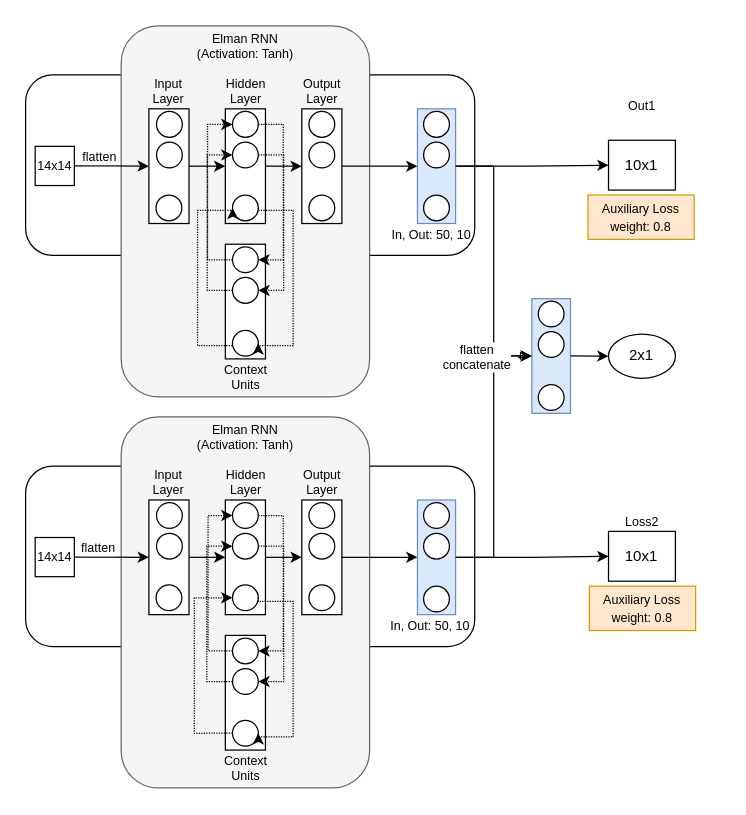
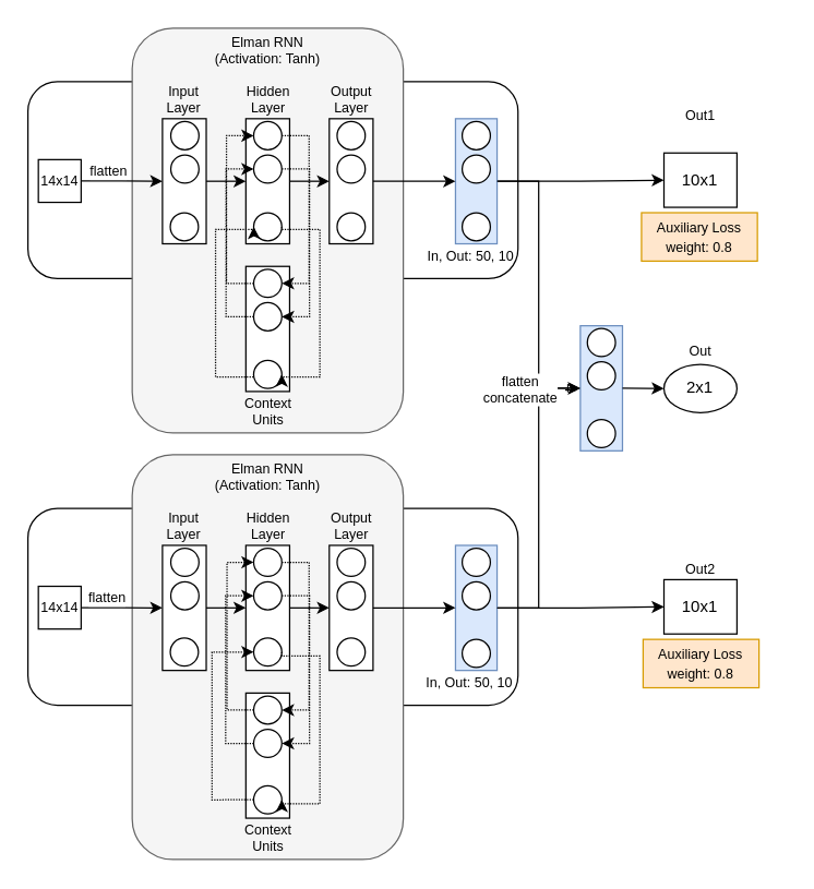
  <mxCell id="0" />
  <mxCell id="1" parent="0" />
  <mxCell id="2" value="" style="group;fontSize=12;" parent="1" vertex="1" connectable="0"><mxGeometry x="20" y="20" width="555" height="610" as="geometry" /></mxCell>
  <mxCell id="3" value="" style="rounded=1;whiteSpace=wrap;html=1;" parent="2" vertex="1"><mxGeometry y="39.329" width="359.412" height="144.474" as="geometry" /></mxCell>
  <mxCell id="4" value="" style="rounded=1;whiteSpace=wrap;html=1;fillColor=#f5f5f5;strokeColor=#666666;fontColor=#333333;" parent="2" vertex="1"><mxGeometry x="76.471" width="198.824" height="296.974" as="geometry" /></mxCell>
  <mxCell id="5" value="" style="rounded=0;whiteSpace=wrap;html=1;rotation=90;" parent="2" vertex="1"><mxGeometry x="130" y="96.316" width="91.765" height="32.105" as="geometry" /></mxCell>
  <mxCell id="6" style="edgeStyle=orthogonalEdgeStyle;rounded=0;orthogonalLoop=1;jettySize=auto;html=1;exitX=0.5;exitY=0;exitDx=0;exitDy=0;entryX=0.5;entryY=1;entryDx=0;entryDy=0;" parent="2" source="7" target="5" edge="1"><mxGeometry relative="1" as="geometry" /></mxCell>
  <mxCell id="7" value="" style="rounded=0;whiteSpace=wrap;html=1;rotation=90;" parent="2" vertex="1"><mxGeometry x="68.824" y="96.316" width="91.765" height="32.105" as="geometry" /></mxCell>
  <mxCell id="8" value="" style="rounded=0;whiteSpace=wrap;html=1;rotation=90;" parent="2" vertex="1"><mxGeometry x="191.176" y="96.316" width="91.765" height="32.105" as="geometry" /></mxCell>
  <mxCell id="9" style="edgeStyle=orthogonalEdgeStyle;rounded=0;orthogonalLoop=1;jettySize=auto;html=1;exitX=0.5;exitY=0;exitDx=0;exitDy=0;entryX=0.5;entryY=1;entryDx=0;entryDy=0;" parent="2" source="5" target="8" edge="1"><mxGeometry relative="1" as="geometry" /></mxCell>
  <mxCell id="10" value="" style="rounded=0;whiteSpace=wrap;html=1;rotation=90;" parent="2" vertex="1"><mxGeometry x="130" y="204.671" width="91.765" height="32.105" as="geometry" /></mxCell>
  <mxCell id="11" value="" style="ellipse;whiteSpace=wrap;html=1;aspect=fixed;" parent="2" vertex="1"><mxGeometry x="104.765" y="68.618" width="20.647" height="20.647" as="geometry" /></mxCell>
  <mxCell id="12" value="" style="ellipse;whiteSpace=wrap;html=1;aspect=fixed;" parent="2" vertex="1"><mxGeometry x="104.765" y="93.105" width="20.647" height="20.647" as="geometry" /></mxCell>
  <mxCell id="13" value="" style="ellipse;whiteSpace=wrap;html=1;aspect=fixed;" parent="2" vertex="1"><mxGeometry x="104.382" y="135.447" width="20.647" height="20.647" as="geometry" /></mxCell>
  <mxCell id="14" value="" style="ellipse;whiteSpace=wrap;html=1;aspect=fixed;" parent="2" vertex="1"><mxGeometry x="165.559" y="68.618" width="20.647" height="20.647" as="geometry" /></mxCell>
  <mxCell id="15" value="" style="ellipse;whiteSpace=wrap;html=1;aspect=fixed;" parent="2" vertex="1"><mxGeometry x="165.559" y="93.105" width="20.647" height="20.647" as="geometry" /></mxCell>
  <mxCell id="16" value="" style="ellipse;whiteSpace=wrap;html=1;aspect=fixed;" parent="2" vertex="1"><mxGeometry x="165.559" y="135.447" width="20.647" height="20.647" as="geometry" /></mxCell>
  <mxCell id="17" style="edgeStyle=orthogonalEdgeStyle;rounded=0;orthogonalLoop=1;jettySize=auto;html=1;exitX=0;exitY=0.5;exitDx=0;exitDy=0;entryX=0;entryY=0.5;entryDx=0;entryDy=0;dashed=1;dashPattern=1 1;" parent="2" source="18" target="14" edge="1"><mxGeometry relative="1" as="geometry" /></mxCell>
  <mxCell id="18" value="" style="ellipse;whiteSpace=wrap;html=1;aspect=fixed;" parent="2" vertex="1"><mxGeometry x="165.559" y="176.974" width="20.647" height="20.647" as="geometry" /></mxCell>
  <mxCell id="19" style="edgeStyle=orthogonalEdgeStyle;rounded=0;orthogonalLoop=1;jettySize=auto;html=1;exitX=1;exitY=0.5;exitDx=0;exitDy=0;entryX=1;entryY=0.5;entryDx=0;entryDy=0;dashed=1;dashPattern=1 1;" parent="2" source="14" target="18" edge="1"><mxGeometry relative="1" as="geometry" /></mxCell>
  <mxCell id="20" style="edgeStyle=orthogonalEdgeStyle;rounded=0;orthogonalLoop=1;jettySize=auto;html=1;exitX=0;exitY=0.5;exitDx=0;exitDy=0;entryX=0;entryY=0.5;entryDx=0;entryDy=0;dashed=1;dashPattern=1 1;" parent="2" source="21" target="15" edge="1"><mxGeometry relative="1" as="geometry"><Array as="points"><mxPoint x="145.294" y="212.697" /><mxPoint x="145.294" y="104.342" /></Array></mxGeometry></mxCell>
  <mxCell id="21" value="" style="ellipse;whiteSpace=wrap;html=1;aspect=fixed;" parent="2" vertex="1"><mxGeometry x="165.559" y="201.461" width="20.647" height="20.647" as="geometry" /></mxCell>
  <mxCell id="22" style="edgeStyle=orthogonalEdgeStyle;rounded=0;orthogonalLoop=1;jettySize=auto;html=1;exitX=1;exitY=0.5;exitDx=0;exitDy=0;entryX=1;entryY=0.5;entryDx=0;entryDy=0;dashed=1;dashPattern=1 1;" parent="2" source="15" target="21" edge="1"><mxGeometry relative="1" as="geometry"><Array as="points"><mxPoint x="206.471" y="104.342" /><mxPoint x="206.471" y="212.697" /></Array></mxGeometry></mxCell>
  <mxCell id="23" style="edgeStyle=orthogonalEdgeStyle;rounded=0;orthogonalLoop=1;jettySize=auto;html=1;exitX=0;exitY=0.5;exitDx=0;exitDy=0;entryX=0;entryY=0.5;entryDx=0;entryDy=0;dashed=1;dashPattern=1 1;" parent="2" source="24" target="16" edge="1"><mxGeometry relative="1" as="geometry"><Array as="points"><mxPoint x="137.647" y="256.039" /><mxPoint x="137.647" y="147.684" /></Array></mxGeometry></mxCell>
  <mxCell id="24" value="" style="ellipse;whiteSpace=wrap;html=1;aspect=fixed;" parent="2" vertex="1"><mxGeometry x="165.559" y="243.803" width="20.647" height="20.647" as="geometry" /></mxCell>
  <mxCell id="25" style="edgeStyle=orthogonalEdgeStyle;rounded=0;orthogonalLoop=1;jettySize=auto;html=1;exitX=1;exitY=0.5;exitDx=0;exitDy=0;entryX=1;entryY=0.5;entryDx=0;entryDy=0;dashed=1;dashPattern=1 1;" parent="2" source="16" target="24" edge="1"><mxGeometry relative="1" as="geometry"><Array as="points"><mxPoint x="214.118" y="147.684" /><mxPoint x="214.118" y="256.039" /></Array></mxGeometry></mxCell>
  <mxCell id="26" value="" style="ellipse;whiteSpace=wrap;html=1;aspect=fixed;" parent="2" vertex="1"><mxGeometry x="226.735" y="68.618" width="20.647" height="20.647" as="geometry" /></mxCell>
  <mxCell id="27" value="" style="ellipse;whiteSpace=wrap;html=1;aspect=fixed;" parent="2" vertex="1"><mxGeometry x="226.735" y="93.105" width="20.647" height="20.647" as="geometry" /></mxCell>
  <mxCell id="28" value="" style="ellipse;whiteSpace=wrap;html=1;aspect=fixed;" parent="2" vertex="1"><mxGeometry x="226.735" y="135.447" width="20.647" height="20.647" as="geometry" /></mxCell>
  <mxCell id="29" value="Context&lt;br style=&quot;font-size: 10px;&quot;&gt;Units" style="text;html=1;strokeColor=none;fillColor=none;align=center;verticalAlign=middle;whiteSpace=wrap;rounded=0;fontSize=10;" parent="2" vertex="1"><mxGeometry x="160.588" y="272.895" width="30.588" height="16.053" as="geometry" /></mxCell>
  <mxCell id="30" value="Hidden&lt;br style=&quot;font-size: 10px;&quot;&gt;Layer" style="text;html=1;strokeColor=none;fillColor=none;align=center;verticalAlign=middle;whiteSpace=wrap;rounded=0;fontSize=10;" parent="2" vertex="1"><mxGeometry x="160.588" y="44.145" width="30.588" height="16.053" as="geometry" /></mxCell>
  <mxCell id="31" value="Input&lt;br style=&quot;font-size: 10px;&quot;&gt;Layer" style="text;html=1;strokeColor=none;fillColor=none;align=center;verticalAlign=middle;whiteSpace=wrap;rounded=0;fontSize=10;" parent="2" vertex="1"><mxGeometry x="99.412" y="44.145" width="30.588" height="16.053" as="geometry" /></mxCell>
  <mxCell id="32" value="Output&lt;br style=&quot;font-size: 10px;&quot;&gt;Layer" style="text;html=1;strokeColor=none;fillColor=none;align=center;verticalAlign=middle;whiteSpace=wrap;rounded=0;fontSize=10;" parent="2" vertex="1"><mxGeometry x="221.765" y="44.145" width="30.588" height="16.053" as="geometry" /></mxCell>
  <mxCell id="33" value="Elman RNN (Activation: Tanh)" style="text;html=1;strokeColor=none;fillColor=none;align=center;verticalAlign=middle;whiteSpace=wrap;rounded=0;fontSize=10;" parent="2" vertex="1"><mxGeometry x="130" y="8.026" width="91.765" height="16.053" as="geometry" /></mxCell>
  <mxCell id="34" style="edgeStyle=orthogonalEdgeStyle;rounded=0;orthogonalLoop=1;jettySize=auto;html=1;exitX=0.5;exitY=0;exitDx=0;exitDy=0;entryX=0;entryY=0.5;entryDx=0;entryDy=0;" edge="1" parent="2" source="35" target="96"><mxGeometry relative="1" as="geometry" /></mxCell>
  <mxCell id="35" value="" style="rounded=0;whiteSpace=wrap;html=1;rotation=90;fillColor=#dae8fc;strokeColor=#6c8ebf;" parent="2" vertex="1"><mxGeometry x="282.941" y="97.118" width="91.765" height="30.5" as="geometry" /></mxCell>
  <mxCell id="36" style="edgeStyle=orthogonalEdgeStyle;rounded=0;orthogonalLoop=1;jettySize=auto;html=1;exitX=0.5;exitY=0;exitDx=0;exitDy=0;entryX=0.5;entryY=1;entryDx=0;entryDy=0;" parent="2" source="8" target="35" edge="1"><mxGeometry relative="1" as="geometry" /></mxCell>
  <mxCell id="37" style="edgeStyle=orthogonalEdgeStyle;rounded=0;orthogonalLoop=1;jettySize=auto;html=1;exitX=1;exitY=0.5;exitDx=0;exitDy=0;entryX=0.5;entryY=1;entryDx=0;entryDy=0;" parent="2" source="39" target="7" edge="1"><mxGeometry relative="1" as="geometry" /></mxCell>
  <mxCell id="38" value="flatten" style="edgeLabel;html=1;align=center;verticalAlign=middle;resizable=0;points=[];fontSize=10;" parent="37" vertex="1" connectable="0"><mxGeometry x="-0.343" y="-3" relative="1" as="geometry"><mxPoint y="-11" as="offset" /></mxGeometry></mxCell>
  <mxCell id="39" value="14x14" style="whiteSpace=wrap;html=1;aspect=fixed;fontSize=10;" parent="2" vertex="1"><mxGeometry x="7.647" y="96.513" width="31.353" height="31.353" as="geometry" /></mxCell>
  <mxCell id="40" value="" style="rounded=1;whiteSpace=wrap;html=1;" parent="2" vertex="1"><mxGeometry y="352.355" width="359.412" height="144.474" as="geometry" /></mxCell>
  <mxCell id="41" value="" style="rounded=1;whiteSpace=wrap;html=1;fillColor=#f5f5f5;strokeColor=#666666;fontColor=#333333;" parent="2" vertex="1"><mxGeometry x="76.471" y="313.026" width="198.824" height="296.974" as="geometry" /></mxCell>
  <mxCell id="42" value="" style="rounded=0;whiteSpace=wrap;html=1;rotation=90;" parent="2" vertex="1"><mxGeometry x="130" y="409.342" width="91.765" height="32.105" as="geometry" /></mxCell>
  <mxCell id="43" style="edgeStyle=orthogonalEdgeStyle;rounded=0;orthogonalLoop=1;jettySize=auto;html=1;exitX=0.5;exitY=0;exitDx=0;exitDy=0;entryX=0.5;entryY=1;entryDx=0;entryDy=0;" parent="2" source="44" target="42" edge="1"><mxGeometry relative="1" as="geometry" /></mxCell>
  <mxCell id="44" value="" style="rounded=0;whiteSpace=wrap;html=1;rotation=90;" parent="2" vertex="1"><mxGeometry x="68.824" y="409.342" width="91.765" height="32.105" as="geometry" /></mxCell>
  <mxCell id="45" value="" style="rounded=0;whiteSpace=wrap;html=1;rotation=90;" parent="2" vertex="1"><mxGeometry x="191.176" y="409.342" width="91.765" height="32.105" as="geometry" /></mxCell>
  <mxCell id="46" style="edgeStyle=orthogonalEdgeStyle;rounded=0;orthogonalLoop=1;jettySize=auto;html=1;exitX=0.5;exitY=0;exitDx=0;exitDy=0;entryX=0.5;entryY=1;entryDx=0;entryDy=0;" parent="2" source="42" target="45" edge="1"><mxGeometry relative="1" as="geometry" /></mxCell>
  <mxCell id="47" value="" style="rounded=0;whiteSpace=wrap;html=1;rotation=90;" parent="2" vertex="1"><mxGeometry x="130" y="517.697" width="91.765" height="32.105" as="geometry" /></mxCell>
  <mxCell id="48" value="" style="ellipse;whiteSpace=wrap;html=1;aspect=fixed;" parent="2" vertex="1"><mxGeometry x="104.765" y="381.645" width="20.647" height="20.647" as="geometry" /></mxCell>
  <mxCell id="49" value="" style="ellipse;whiteSpace=wrap;html=1;aspect=fixed;" parent="2" vertex="1"><mxGeometry x="104.765" y="406.132" width="20.647" height="20.647" as="geometry" /></mxCell>
  <mxCell id="50" value="" style="ellipse;whiteSpace=wrap;html=1;aspect=fixed;" parent="2" vertex="1"><mxGeometry x="104.382" y="447.474" width="20.647" height="20.647" as="geometry" /></mxCell>
  <mxCell id="51" value="" style="ellipse;whiteSpace=wrap;html=1;aspect=fixed;" parent="2" vertex="1"><mxGeometry x="165.559" y="381.645" width="20.647" height="20.647" as="geometry" /></mxCell>
  <mxCell id="52" value="" style="ellipse;whiteSpace=wrap;html=1;aspect=fixed;" parent="2" vertex="1"><mxGeometry x="165.559" y="406.132" width="20.647" height="20.647" as="geometry" /></mxCell>
  <mxCell id="53" value="" style="ellipse;whiteSpace=wrap;html=1;aspect=fixed;" parent="2" vertex="1"><mxGeometry x="165.559" y="447.474" width="20.647" height="20.647" as="geometry" /></mxCell>
  <mxCell id="54" style="edgeStyle=orthogonalEdgeStyle;rounded=0;orthogonalLoop=1;jettySize=auto;html=1;exitX=0;exitY=0.5;exitDx=0;exitDy=0;entryX=0;entryY=0.5;entryDx=0;entryDy=0;dashed=1;dashPattern=1 1;" parent="2" source="55" target="51" edge="1"><mxGeometry relative="1" as="geometry"><Array as="points"><mxPoint x="146" y="500" /><mxPoint x="146" y="392" /></Array></mxGeometry></mxCell>
  <mxCell id="55" value="" style="ellipse;whiteSpace=wrap;html=1;aspect=fixed;" parent="2" vertex="1"><mxGeometry x="165.559" y="490" width="20.647" height="20.647" as="geometry" /></mxCell>
  <mxCell id="56" style="edgeStyle=orthogonalEdgeStyle;rounded=0;orthogonalLoop=1;jettySize=auto;html=1;exitX=1;exitY=0.5;exitDx=0;exitDy=0;entryX=1;entryY=0.5;entryDx=0;entryDy=0;dashed=1;dashPattern=1 1;" parent="2" source="51" target="55" edge="1"><mxGeometry relative="1" as="geometry" /></mxCell>
  <mxCell id="57" style="edgeStyle=orthogonalEdgeStyle;rounded=0;orthogonalLoop=1;jettySize=auto;html=1;exitX=0;exitY=0.5;exitDx=0;exitDy=0;entryX=0;entryY=0.5;entryDx=0;entryDy=0;dashed=1;dashPattern=1 1;" parent="2" source="58" target="52" edge="1"><mxGeometry relative="1" as="geometry"><Array as="points"><mxPoint x="145" y="525" /><mxPoint x="145" y="417" /></Array></mxGeometry></mxCell>
  <mxCell id="58" value="" style="ellipse;whiteSpace=wrap;html=1;aspect=fixed;" parent="2" vertex="1"><mxGeometry x="165.559" y="514.487" width="20.647" height="20.647" as="geometry" /></mxCell>
  <mxCell id="59" style="edgeStyle=orthogonalEdgeStyle;rounded=0;orthogonalLoop=1;jettySize=auto;html=1;exitX=1;exitY=0.5;exitDx=0;exitDy=0;entryX=1;entryY=0.5;entryDx=0;entryDy=0;dashed=1;dashPattern=1 1;" parent="2" source="52" target="58" edge="1"><mxGeometry relative="1" as="geometry"><Array as="points"><mxPoint x="206.471" y="417.368" /><mxPoint x="206.471" y="525.724" /></Array></mxGeometry></mxCell>
  <mxCell id="60" style="edgeStyle=orthogonalEdgeStyle;rounded=0;orthogonalLoop=1;jettySize=auto;html=1;exitX=0;exitY=0.5;exitDx=0;exitDy=0;entryX=0;entryY=0.5;entryDx=0;entryDy=0;fontSize=10;dashed=1;dashPattern=1 1;" parent="2" source="61" target="53" edge="1"><mxGeometry relative="1" as="geometry"><Array as="points"><mxPoint x="135" y="566" /><mxPoint x="135" y="458" /></Array></mxGeometry></mxCell>
  <mxCell id="61" value="" style="ellipse;whiteSpace=wrap;html=1;aspect=fixed;" parent="2" vertex="1"><mxGeometry x="165.559" y="555.829" width="20.647" height="20.647" as="geometry" /></mxCell>
  <mxCell id="62" style="edgeStyle=orthogonalEdgeStyle;rounded=0;orthogonalLoop=1;jettySize=auto;html=1;exitX=1;exitY=0.5;exitDx=0;exitDy=0;entryX=1;entryY=0.5;entryDx=0;entryDy=0;dashed=1;dashPattern=1 1;" parent="2" source="53" target="61" edge="1"><mxGeometry relative="1" as="geometry"><Array as="points"><mxPoint x="214.118" y="460.711" /><mxPoint x="214.118" y="569.066" /></Array></mxGeometry></mxCell>
  <mxCell id="63" value="" style="ellipse;whiteSpace=wrap;html=1;aspect=fixed;" parent="2" vertex="1"><mxGeometry x="226.735" y="381.645" width="20.647" height="20.647" as="geometry" /></mxCell>
  <mxCell id="64" value="" style="ellipse;whiteSpace=wrap;html=1;aspect=fixed;" parent="2" vertex="1"><mxGeometry x="226.735" y="406.132" width="20.647" height="20.647" as="geometry" /></mxCell>
  <mxCell id="65" value="" style="ellipse;whiteSpace=wrap;html=1;aspect=fixed;" parent="2" vertex="1"><mxGeometry x="226.735" y="447.474" width="20.647" height="20.647" as="geometry" /></mxCell>
  <mxCell id="66" value="Context&lt;br style=&quot;font-size: 10px;&quot;&gt;Units" style="text;html=1;strokeColor=none;fillColor=none;align=center;verticalAlign=middle;whiteSpace=wrap;rounded=0;fontSize=10;" parent="2" vertex="1"><mxGeometry x="160.588" y="585.921" width="30.588" height="16.053" as="geometry" /></mxCell>
  <mxCell id="67" value="Hidden&lt;br style=&quot;font-size: 10px;&quot;&gt;Layer" style="text;html=1;strokeColor=none;fillColor=none;align=center;verticalAlign=middle;whiteSpace=wrap;rounded=0;fontSize=10;" parent="2" vertex="1"><mxGeometry x="160.588" y="357.171" width="30.588" height="16.053" as="geometry" /></mxCell>
  <mxCell id="68" value="Input&lt;br style=&quot;font-size: 10px;&quot;&gt;Layer" style="text;html=1;strokeColor=none;fillColor=none;align=center;verticalAlign=middle;whiteSpace=wrap;rounded=0;fontSize=10;" parent="2" vertex="1"><mxGeometry x="99.412" y="357.171" width="30.588" height="16.053" as="geometry" /></mxCell>
  <mxCell id="69" value="Output&lt;br style=&quot;font-size: 10px;&quot;&gt;Layer" style="text;html=1;strokeColor=none;fillColor=none;align=center;verticalAlign=middle;whiteSpace=wrap;rounded=0;fontSize=10;" parent="2" vertex="1"><mxGeometry x="221.765" y="357.171" width="30.588" height="16.053" as="geometry" /></mxCell>
  <mxCell id="70" value="Elman RNN (Activation: Tanh)" style="text;html=1;strokeColor=none;fillColor=none;align=center;verticalAlign=middle;whiteSpace=wrap;rounded=0;fontSize=10;" parent="2" vertex="1"><mxGeometry x="130" y="321.053" width="91.765" height="16.053" as="geometry" /></mxCell>
  <mxCell id="71" style="edgeStyle=orthogonalEdgeStyle;rounded=0;orthogonalLoop=1;jettySize=auto;html=1;exitX=0.5;exitY=0;exitDx=0;exitDy=0;entryX=0;entryY=0.5;entryDx=0;entryDy=0;" edge="1" parent="2" source="72" target="95"><mxGeometry relative="1" as="geometry" /></mxCell>
  <mxCell id="72" value="" style="rounded=0;whiteSpace=wrap;html=1;rotation=90;fillColor=#dae8fc;strokeColor=#6c8ebf;" parent="2" vertex="1"><mxGeometry x="282.941" y="410.145" width="91.765" height="30.5" as="geometry" /></mxCell>
  <mxCell id="73" style="edgeStyle=orthogonalEdgeStyle;rounded=0;orthogonalLoop=1;jettySize=auto;html=1;exitX=0.5;exitY=0;exitDx=0;exitDy=0;entryX=0.5;entryY=1;entryDx=0;entryDy=0;" parent="2" source="45" target="72" edge="1"><mxGeometry relative="1" as="geometry" /></mxCell>
  <mxCell id="74" style="edgeStyle=orthogonalEdgeStyle;rounded=0;orthogonalLoop=1;jettySize=auto;html=1;exitX=1;exitY=0.5;exitDx=0;exitDy=0;entryX=0.5;entryY=1;entryDx=0;entryDy=0;" parent="2" source="76" target="44" edge="1"><mxGeometry relative="1" as="geometry" /></mxCell>
  <mxCell id="75" value="flatten" style="edgeLabel;html=1;align=center;verticalAlign=middle;resizable=0;points=[];fontSize=10;" parent="74" vertex="1" connectable="0"><mxGeometry x="-0.379" relative="1" as="geometry"><mxPoint y="-8" as="offset" /></mxGeometry></mxCell>
  <mxCell id="76" value="14x14" style="whiteSpace=wrap;html=1;aspect=fixed;fontSize=10;" parent="2" vertex="1"><mxGeometry x="7.647" y="409.539" width="31.353" height="31.353" as="geometry" /></mxCell>
  <mxCell id="77" value="&lt;br&gt;&lt;br&gt;&lt;br&gt;4&lt;br&gt;" style="rounded=0;whiteSpace=wrap;html=1;rotation=90;fillColor=#dae8fc;strokeColor=#6c8ebf;" parent="2" vertex="1"><mxGeometry x="374.706" y="248.816" width="91.765" height="30.901" as="geometry" /></mxCell>
  <mxCell id="78" style="edgeStyle=orthogonalEdgeStyle;rounded=0;orthogonalLoop=1;jettySize=auto;html=1;exitX=0.5;exitY=0;exitDx=0;exitDy=0;entryX=0.5;entryY=1;entryDx=0;entryDy=0;" parent="2" source="35" target="77" edge="1"><mxGeometry relative="1" as="geometry" /></mxCell>
  <mxCell id="79" style="edgeStyle=orthogonalEdgeStyle;rounded=0;orthogonalLoop=1;jettySize=auto;html=1;exitX=0.5;exitY=0;exitDx=0;exitDy=0;entryX=0.5;entryY=1;entryDx=0;entryDy=0;" parent="2" source="72" target="77" edge="1"><mxGeometry relative="1" as="geometry" /></mxCell>
  <mxCell id="80" value="flatten&lt;br style=&quot;font-size: 10px;&quot;&gt;concatenate" style="edgeLabel;html=1;align=center;verticalAlign=middle;resizable=0;points=[];fontSize=10;" parent="79" vertex="1" connectable="0"><mxGeometry x="0.722" y="3" relative="1" as="geometry"><mxPoint x="-11" as="offset" /></mxGeometry></mxCell>
  <mxCell id="81" value="2x1" style="ellipse;whiteSpace=wrap;html=1;" parent="2" vertex="1"><mxGeometry x="466.471" y="246.809" width="53.529" height="35.316" as="geometry" /></mxCell>
  <mxCell id="82" style="edgeStyle=orthogonalEdgeStyle;rounded=0;orthogonalLoop=1;jettySize=auto;html=1;exitX=0.5;exitY=0;exitDx=0;exitDy=0;" parent="2" source="77" target="81" edge="1"><mxGeometry relative="1" as="geometry" /></mxCell>
+ <mxCell id="83" value="Out" style="text;html=1;strokeColor=none;fillColor=none;align=center;verticalAlign=middle;whiteSpace=wrap;rounded=0;fontSize=10;" parent="2" vertex="1"><mxGeometry x="477.941" y="228.75" width="30.588" height="16.053" as="geometry" /></mxCell>
  <mxCell id="84" value="" style="ellipse;whiteSpace=wrap;html=1;aspect=fixed;" parent="2" vertex="1"><mxGeometry x="318.5" y="406.132" width="20.647" height="20.647" as="geometry" /></mxCell>
  <mxCell id="85" value="" style="ellipse;whiteSpace=wrap;html=1;aspect=fixed;" parent="2" vertex="1"><mxGeometry x="318.5" y="448.474" width="20.647" height="20.647" as="geometry" /></mxCell>
  <mxCell id="86" value="" style="ellipse;whiteSpace=wrap;html=1;aspect=fixed;" parent="2" vertex="1"><mxGeometry x="410.265" y="244.803" width="20.647" height="20.647" as="geometry" /></mxCell>
  <mxCell id="87" value="" style="ellipse;whiteSpace=wrap;html=1;aspect=fixed;" parent="2" vertex="1"><mxGeometry x="410.265" y="287.145" width="20.647" height="20.647" as="geometry" /></mxCell>
  <mxCell id="88" value="" style="ellipse;whiteSpace=wrap;html=1;aspect=fixed;" parent="2" vertex="1"><mxGeometry x="318.5" y="93.105" width="20.647" height="20.647" as="geometry" /></mxCell>
  <mxCell id="89" value="" style="ellipse;whiteSpace=wrap;html=1;aspect=fixed;" parent="2" vertex="1"><mxGeometry x="318.5" y="135.447" width="20.647" height="20.647" as="geometry" /></mxCell>
  <mxCell id="90" value="" style="ellipse;whiteSpace=wrap;html=1;aspect=fixed;" parent="2" vertex="1"><mxGeometry x="318.5" y="68.618" width="20.647" height="20.647" as="geometry" /></mxCell>
  <mxCell id="91" value="" style="ellipse;whiteSpace=wrap;html=1;aspect=fixed;" parent="2" vertex="1"><mxGeometry x="410.265" y="220.316" width="20.647" height="20.647" as="geometry" /></mxCell>
  <mxCell id="92" value="" style="ellipse;whiteSpace=wrap;html=1;aspect=fixed;" parent="2" vertex="1"><mxGeometry x="318.5" y="381.645" width="20.647" height="20.647" as="geometry" /></mxCell>
  <mxCell id="93" value="In, Out: 50, 10" style="text;html=1;strokeColor=none;fillColor=none;align=center;verticalAlign=middle;whiteSpace=wrap;rounded=0;fontSize=10;" parent="2" vertex="1"><mxGeometry x="292.265" y="158.921" width="66.147" height="16.053" as="geometry" /></mxCell>
  <mxCell id="94" value="In, Out: 50, 10" style="text;html=1;strokeColor=none;fillColor=none;align=center;verticalAlign=middle;whiteSpace=wrap;rounded=0;fontSize=10;" parent="2" vertex="1"><mxGeometry x="291.265" y="471.947" width="66.147" height="16.053" as="geometry" /></mxCell>
  <mxCell id="95" value="10x1" style="rounded=0;whiteSpace=wrap;html=1;" vertex="1" parent="2"><mxGeometry x="466.47" y="404.66" width="53.53" height="39.86" as="geometry" /></mxCell>
  <mxCell id="96" value="&lt;font style=&quot;font-size: 12px&quot;&gt;10x1&lt;/font&gt;" style="rounded=0;whiteSpace=wrap;html=1;" vertex="1" parent="2"><mxGeometry x="466.47" y="91.64" width="53.53" height="39.86" as="geometry" /></mxCell>
  <mxCell id="97" value="&lt;font style=&quot;font-size: 10px&quot;&gt;Out1&lt;/font&gt;" style="text;html=1;align=center;verticalAlign=middle;resizable=0;points=[];autosize=1;strokeColor=none;" vertex="1" parent="2"><mxGeometry x="473.24" y="53.94" width="40" height="20" as="geometry" /></mxCell>
- <mxCell id="98" value="&lt;font style=&quot;font-size: 10px&quot;&gt;Loss2&lt;/font&gt;" style="text;html=1;align=center;verticalAlign=middle;resizable=0;points=[];autosize=1;strokeColor=none;" vertex="1" parent="2"><mxGeometry x="473.24" y="387" width="40" height="20" as="geometry" /></mxCell>
+ <mxCell id="98" value="&lt;font style=&quot;font-size: 10px&quot;&gt;Out2&lt;/font&gt;" style="text;html=1;align=center;verticalAlign=middle;resizable=0;points=[];autosize=1;strokeColor=none;" vertex="1" parent="2"><mxGeometry x="473.24" y="387" width="40" height="20" as="geometry" /></mxCell>
  <mxCell id="99" value="&lt;font style=&quot;font-size: 10px&quot;&gt;Auxiliary Loss&lt;br&gt;weight: 0.8&lt;/font&gt;" style="rounded=0;whiteSpace=wrap;html=1;fillColor=#ffe6cc;strokeColor=#d79b00;" vertex="1" parent="2"><mxGeometry x="451.18" y="448.47" width="85" height="35.51" as="geometry" /></mxCell>
  <mxCell id="100" value="&lt;font style=&quot;font-size: 10px&quot;&gt;Auxiliary Loss&lt;br&gt;weight: 0.8&lt;/font&gt;" style="rounded=0;whiteSpace=wrap;html=1;fillColor=#ffe6cc;strokeColor=#d79b00;" vertex="1" parent="2"><mxGeometry x="450.0" y="135.45" width="85" height="35.51" as="geometry" /></mxCell>
